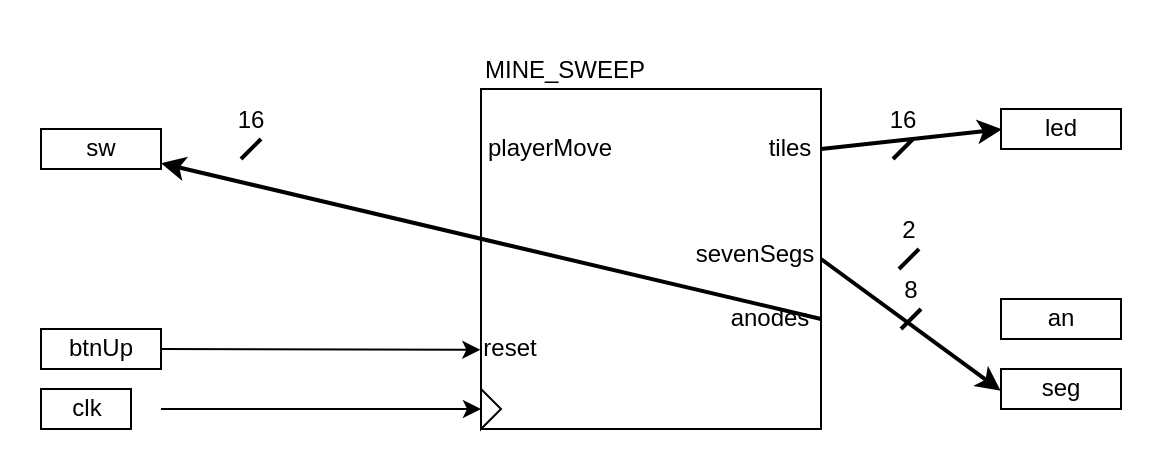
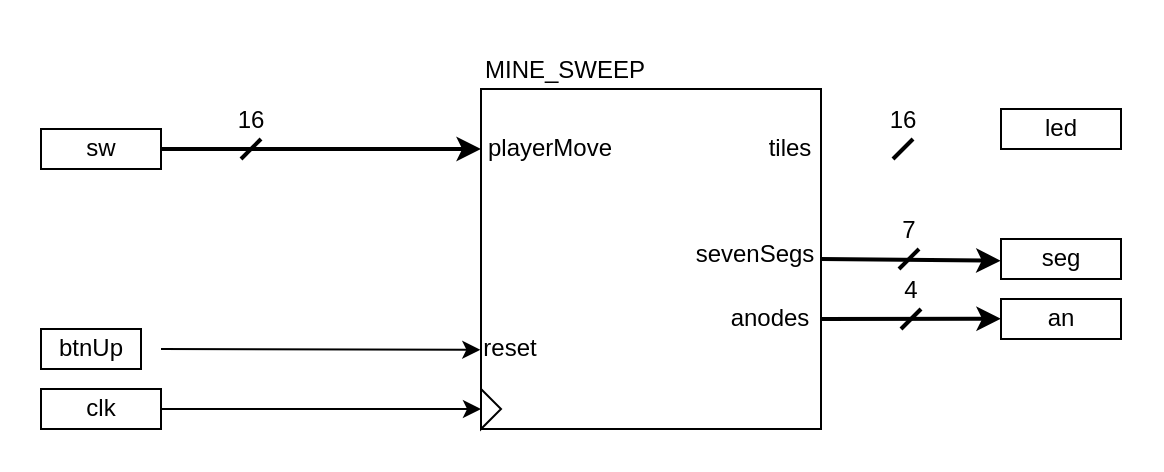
  <mxCell id="0" />
  <mxCell id="1" parent="0" />
  <mxCell id="2" value="" style="externalPins=0;recursiveResize=0;shadow=0;dashed=0;align=center;html=1;strokeWidth=1;shape=mxgraph.rtl.abstract.entity;container=1;collapsible=0;kind=sequential;drawPins=0;left=3;right=2;bottom=0;top=0;" parent="1" vertex="1"><mxGeometry x="240" y="44" width="170" height="170" as="geometry" /></mxCell>
  <mxCell id="3" value="" style="triangle;whiteSpace=wrap;html=1;" parent="2" vertex="1"><mxGeometry y="150" width="10" height="20" as="geometry" /></mxCell>
  <mxCell id="4" value="reset" style="text;html=1;strokeColor=none;fillColor=none;align=center;verticalAlign=middle;whiteSpace=wrap;rounded=0;" parent="2" vertex="1"><mxGeometry y="125" width="30" height="10" as="geometry" /></mxCell>
  <mxCell id="5" value="playerMove" style="text;html=1;strokeColor=none;fillColor=none;align=center;verticalAlign=middle;whiteSpace=wrap;rounded=0;" parent="2" vertex="1"><mxGeometry y="20" width="70" height="20" as="geometry" /></mxCell>
  <mxCell id="6" value="tiles" style="text;html=1;strokeColor=none;fillColor=none;align=center;verticalAlign=middle;whiteSpace=wrap;rounded=0;" parent="2" vertex="1"><mxGeometry x="140" y="20" width="30" height="20" as="geometry" /></mxCell>
  <mxCell id="7" value="sevenSegs" style="text;html=1;align=center;verticalAlign=middle;resizable=0;points=[];autosize=1;strokeColor=none;fillColor=none;" vertex="1" parent="2"><mxGeometry x="97" y="68" width="80" height="30" as="geometry" /></mxCell>
+ <mxCell id="8" style="edgeStyle=none;html=1;exitX=0;exitY=0;exitDx=60;exitDy=10;exitPerimeter=0;strokeWidth=2;entryX=0;entryY=0.5;entryDx=0;entryDy=0;" parent="1" source="9" target="5" edge="1"><mxGeometry relative="1" as="geometry"><mxPoint x="60.54" y="74.168" as="targetPoint" /></mxGeometry></mxCell>
  <mxCell id="9" value="sw" style="externalPins=0;recursiveResize=0;shadow=0;dashed=0;align=center;html=1;strokeWidth=1;shape=mxgraph.rtl.abstract.entity;container=1;collapsible=0;kind=input;drawPins=0;left=0;right=1;bottom=0;top=0;" parent="1" vertex="1"><mxGeometry x="20" y="64" width="60" height="20" as="geometry" /></mxCell>
  <mxCell id="10" style="edgeStyle=none;html=1;exitX=0;exitY=0;exitDx=60;exitDy=10;exitPerimeter=0;entryX=-0.002;entryY=0.767;entryDx=0;entryDy=0;entryPerimeter=0;" parent="1" source="11" target="2" edge="1"><mxGeometry relative="1" as="geometry" /></mxCell>
- <mxCell id="11" value="btnUp" style="externalPins=0;recursiveResize=0;shadow=0;dashed=0;align=center;html=1;strokeWidth=1;shape=mxgraph.rtl.abstract.entity;container=1;collapsible=0;kind=input;drawPins=0;left=0;right=1;bottom=0;top=0;" parent="1" vertex="1"><mxGeometry x="20" y="164" width="60" height="20" as="geometry" /></mxCell>
+ <mxCell id="11" value="btnUp" style="externalPins=0;recursiveResize=0;shadow=0;dashed=0;align=center;html=1;strokeWidth=1;shape=mxgraph.rtl.abstract.entity;container=1;collapsible=0;kind=input;drawPins=0;left=0;right=1;bottom=0;top=0;" parent="1" vertex="1"><mxGeometry x="20" y="164" width="50" height="20" as="geometry" /></mxCell>
  <mxCell id="12" style="edgeStyle=none;html=1;exitX=0;exitY=0;exitDx=60;exitDy=10;exitPerimeter=0;entryX=0;entryY=0.5;entryDx=0;entryDy=0;" parent="1" source="13" target="3" edge="1"><mxGeometry relative="1" as="geometry" /></mxCell>
- <mxCell id="13" value="clk" style="externalPins=0;recursiveResize=0;shadow=0;dashed=0;align=center;html=1;strokeWidth=1;shape=mxgraph.rtl.abstract.entity;container=1;collapsible=0;kind=input;drawPins=0;left=0;right=1;bottom=0;top=0;" parent="1" vertex="1"><mxGeometry x="20" y="194" width="45" height="20" as="geometry" /></mxCell>
+ <mxCell id="13" value="clk" style="externalPins=0;recursiveResize=0;shadow=0;dashed=0;align=center;html=1;strokeWidth=1;shape=mxgraph.rtl.abstract.entity;container=1;collapsible=0;kind=input;drawPins=0;left=0;right=1;bottom=0;top=0;" parent="1" vertex="1"><mxGeometry x="20" y="194" width="60" height="20" as="geometry" /></mxCell>
  <mxCell id="14" value="led" style="externalPins=0;recursiveResize=0;shadow=0;dashed=0;align=center;html=1;strokeWidth=1;shape=mxgraph.rtl.abstract.entity;container=1;collapsible=0;kind=input;drawPins=0;left=0;right=1;bottom=0;top=0;" parent="1" vertex="1"><mxGeometry x="500" y="54" width="60" height="20" as="geometry" /></mxCell>
- <mxCell id="15" style="edgeStyle=none;html=1;exitX=1;exitY=0.5;exitDx=0;exitDy=0;entryX=0.007;entryY=0.506;entryDx=0;entryDy=0;entryPerimeter=0;strokeWidth=2;" parent="1" source="6" target="14" edge="1"><mxGeometry relative="1" as="geometry" /></mxCell>
  <mxCell id="16" value="MINE_SWEEP" style="text;html=1;strokeColor=none;fillColor=none;align=center;verticalAlign=middle;whiteSpace=wrap;rounded=0;" parent="1" vertex="1"><mxGeometry x="235" y="20" width="95" height="30" as="geometry" /></mxCell>
  <mxCell id="17" value="16" style="verticalLabelPosition=top;shadow=0;dashed=0;align=center;html=1;verticalAlign=bottom;shape=mxgraph.electrical.transmission.bus_width;pointerEvents=1;strokeWidth=2;labelPosition=center;" parent="1" vertex="1"><mxGeometry x="120" y="69" width="10" height="10" as="geometry" /></mxCell>
  <mxCell id="18" value="16" style="verticalLabelPosition=top;shadow=0;dashed=0;align=center;html=1;verticalAlign=bottom;shape=mxgraph.electrical.transmission.bus_width;pointerEvents=1;strokeWidth=2;labelPosition=center;" parent="1" vertex="1"><mxGeometry x="446" y="69" width="10" height="10" as="geometry" /></mxCell>
  <mxCell id="19" value="anodes" style="text;html=1;strokeColor=none;fillColor=none;align=center;verticalAlign=middle;whiteSpace=wrap;rounded=0;" vertex="1" parent="1"><mxGeometry x="360" y="154" width="50" height="10" as="geometry" /></mxCell>
  <mxCell id="20" style="edgeStyle=none;html=1;strokeWidth=2;entryX=-0.003;entryY=0.542;entryDx=0;entryDy=0;entryPerimeter=0;" edge="1" parent="1" target="24"><mxGeometry relative="1" as="geometry"><mxPoint x="509" y="129" as="targetPoint" /><mxPoint x="410" y="129" as="sourcePoint" /></mxGeometry></mxCell>
- <mxCell id="21" value="2" style="verticalLabelPosition=top;shadow=0;dashed=0;align=center;html=1;verticalAlign=bottom;shape=mxgraph.electrical.transmission.bus_width;pointerEvents=1;strokeWidth=2;labelPosition=center;" vertex="1" parent="1"><mxGeometry x="449" y="124" width="10" height="10" as="geometry" /></mxCell>
- <mxCell id="22" style="edgeStyle=none;html=1;exitX=1;exitY=0.5;exitDx=0;exitDy=0;strokeWidth=2;" edge="1" parent="1" source="19" target="9"><mxGeometry relative="1" as="geometry"><mxPoint x="510" y="159" as="targetPoint" /></mxGeometry></mxCell>
- <mxCell id="23" value="8" style="verticalLabelPosition=top;shadow=0;dashed=0;align=center;html=1;verticalAlign=bottom;shape=mxgraph.electrical.transmission.bus_width;pointerEvents=1;strokeWidth=2;labelPosition=center;" vertex="1" parent="1"><mxGeometry x="450" y="154" width="10" height="10" as="geometry" /></mxCell>
- <mxCell id="24" value="seg" style="externalPins=0;recursiveResize=0;shadow=0;dashed=0;align=center;html=1;strokeWidth=1;shape=mxgraph.rtl.abstract.entity;container=1;collapsible=0;kind=input;drawPins=0;left=0;right=1;bottom=0;top=0;" vertex="1" parent="1"><mxGeometry x="500" y="184" width="60" height="20" as="geometry" /></mxCell>
+ <mxCell id="21" value="7" style="verticalLabelPosition=top;shadow=0;dashed=0;align=center;html=1;verticalAlign=bottom;shape=mxgraph.electrical.transmission.bus_width;pointerEvents=1;strokeWidth=2;labelPosition=center;" vertex="1" parent="1"><mxGeometry x="449" y="124" width="10" height="10" as="geometry" /></mxCell>
+ <mxCell id="22" style="edgeStyle=none;html=1;exitX=1;exitY=0.5;exitDx=0;exitDy=0;strokeWidth=2;entryX=-0.001;entryY=0.495;entryDx=0;entryDy=0;entryPerimeter=0;" edge="1" parent="1" source="19" target="25"><mxGeometry relative="1" as="geometry"><mxPoint x="510" y="159" as="targetPoint" /></mxGeometry></mxCell>
+ <mxCell id="23" value="4" style="verticalLabelPosition=top;shadow=0;dashed=0;align=center;html=1;verticalAlign=bottom;shape=mxgraph.electrical.transmission.bus_width;pointerEvents=1;strokeWidth=2;labelPosition=center;" vertex="1" parent="1"><mxGeometry x="450" y="154" width="10" height="10" as="geometry" /></mxCell>
+ <mxCell id="24" value="seg" style="externalPins=0;recursiveResize=0;shadow=0;dashed=0;align=center;html=1;strokeWidth=1;shape=mxgraph.rtl.abstract.entity;container=1;collapsible=0;kind=input;drawPins=0;left=0;right=1;bottom=0;top=0;" vertex="1" parent="1"><mxGeometry x="500" y="119" width="60" height="20" as="geometry" /></mxCell>
  <mxCell id="25" value="an" style="externalPins=0;recursiveResize=0;shadow=0;dashed=0;align=center;html=1;strokeWidth=1;shape=mxgraph.rtl.abstract.entity;container=1;collapsible=0;kind=input;drawPins=0;left=0;right=1;bottom=0;top=0;" vertex="1" parent="1"><mxGeometry x="500" y="149" width="60" height="20" as="geometry" /></mxCell>
